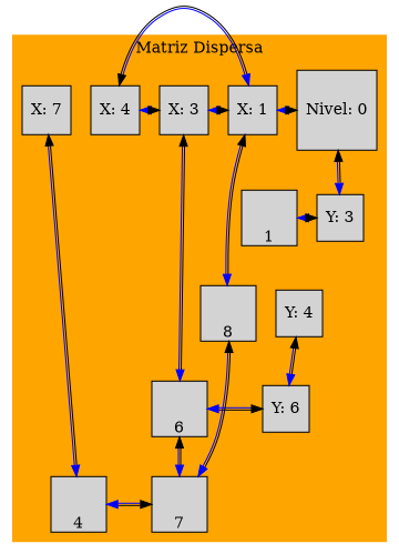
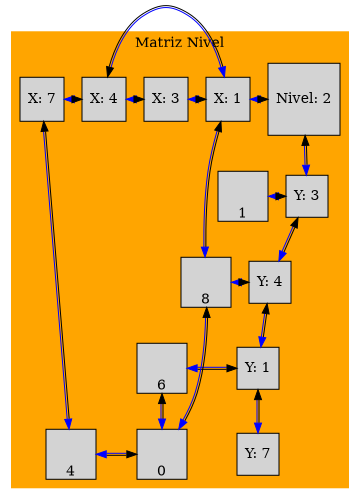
  digraph {
    node [shape=square style=filled]
    edge [color="blue:black" dir=both]
-   n1 [label="Nivel: 0"]
+   n1 [label="Nivel: 2"]
    n2 [label="X: 1"]
    n3 [label="X: 3"]
    n4 [label="X: 4"]
    n5 [label="X: 7"]
    n6 [label="Y: 3"]
    n7 [fontcolor=black label=1 labelloc=b width=0.7]
    n8 [label="Y: 4"]
    n9 [fontcolor=black label=8 labelloc=b width=0.7]
-   n10 [label="Y: 6"]
+   n10 [label="Y: 1"]
    n11 [fontcolor=black label=6 labelloc=b width=0.7]
-   n13 [fontcolor=black label=7 labelloc=b width=0.7]
+   n12 [label="Y: 7"]
+   n13 [fontcolor=black label=0 labelloc=b width=0.7]
    n14 [fontcolor=black label=4 labelloc=b width=0.7]
    subgraph cluster_1 {
      color=orange
-     label="Matriz Dispersa"
+     label="Matriz Nivel"
      style="filled, bold"
      subgraph sub_2 {
        color=orange
        label="Matriz Dispersa"
        rank=same
        style="filled, bold"
        n1
        n2
        n3
        n4
        n5
      }
      subgraph sub_3 {
        color=orange
        label="Matriz Dispersa"
        rank=same
        style="filled, bold"
        n6
        n7
      }
      subgraph sub_4 {
        color=orange
        label="Matriz Dispersa"
        rank=same
        style="filled, bold"
        n8
        n9
      }
      subgraph sub_5 {
        color=orange
        label="Matriz Dispersa"
        rank=same
        style="filled, bold"
        n10
        n11
      }
      subgraph sub_6 {
        color=orange
        label="Matriz Dispersa"
        rank=same
        style="filled, bold"
+       n12
        n13
        n14
      }
    }
    n1 -> n6
    n2 -> n1 [color="black:blue"]
    n2 -> n9
    n3 -> n2 [color="black:blue"]
-   n3 -> n11
    n4 -> n2
    n4 -> n3 [color="black:blue"]
+   n5 -> n4 [color="black:blue"]
    n5 -> n14
+   n6 -> n8
    n7 -> n6 [color="black:blue"]
    n8 -> n10
+   n9 -> n8 [color="black:blue"]
+   n10 -> n12
    n11 -> n10 [color="black:blue"]
    n11 -> n13
    n13 -> n9 [color="black:blue"]
    n13 -> n14
  }
